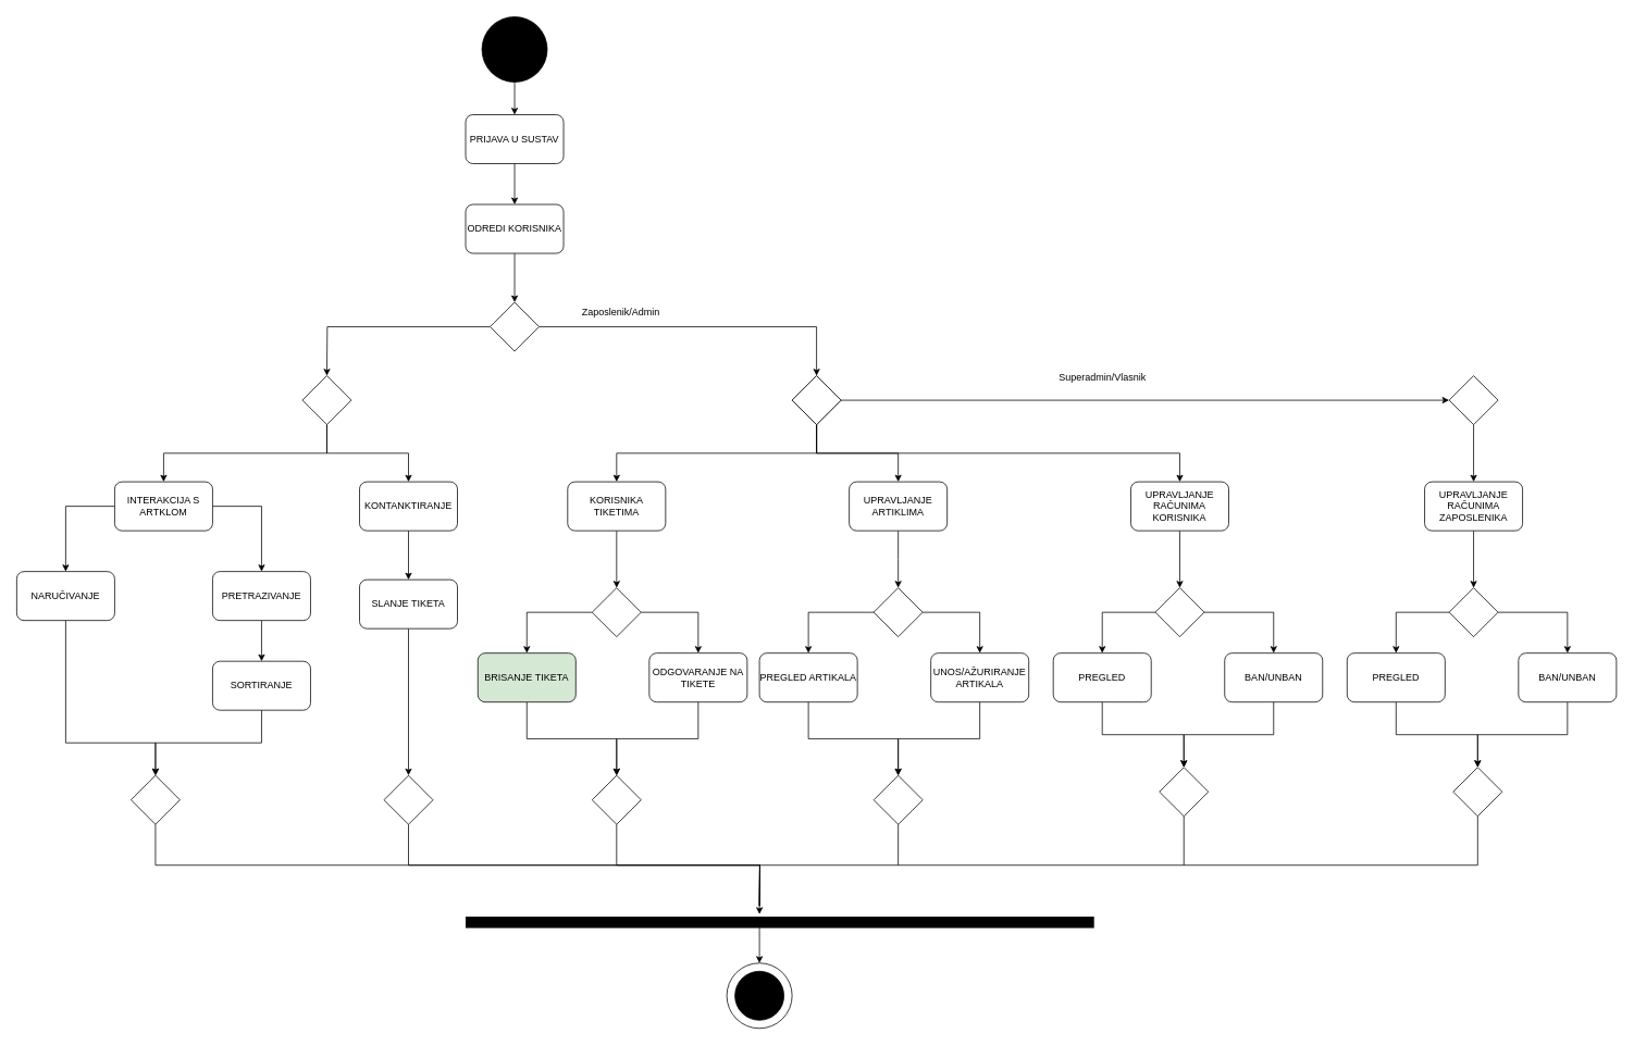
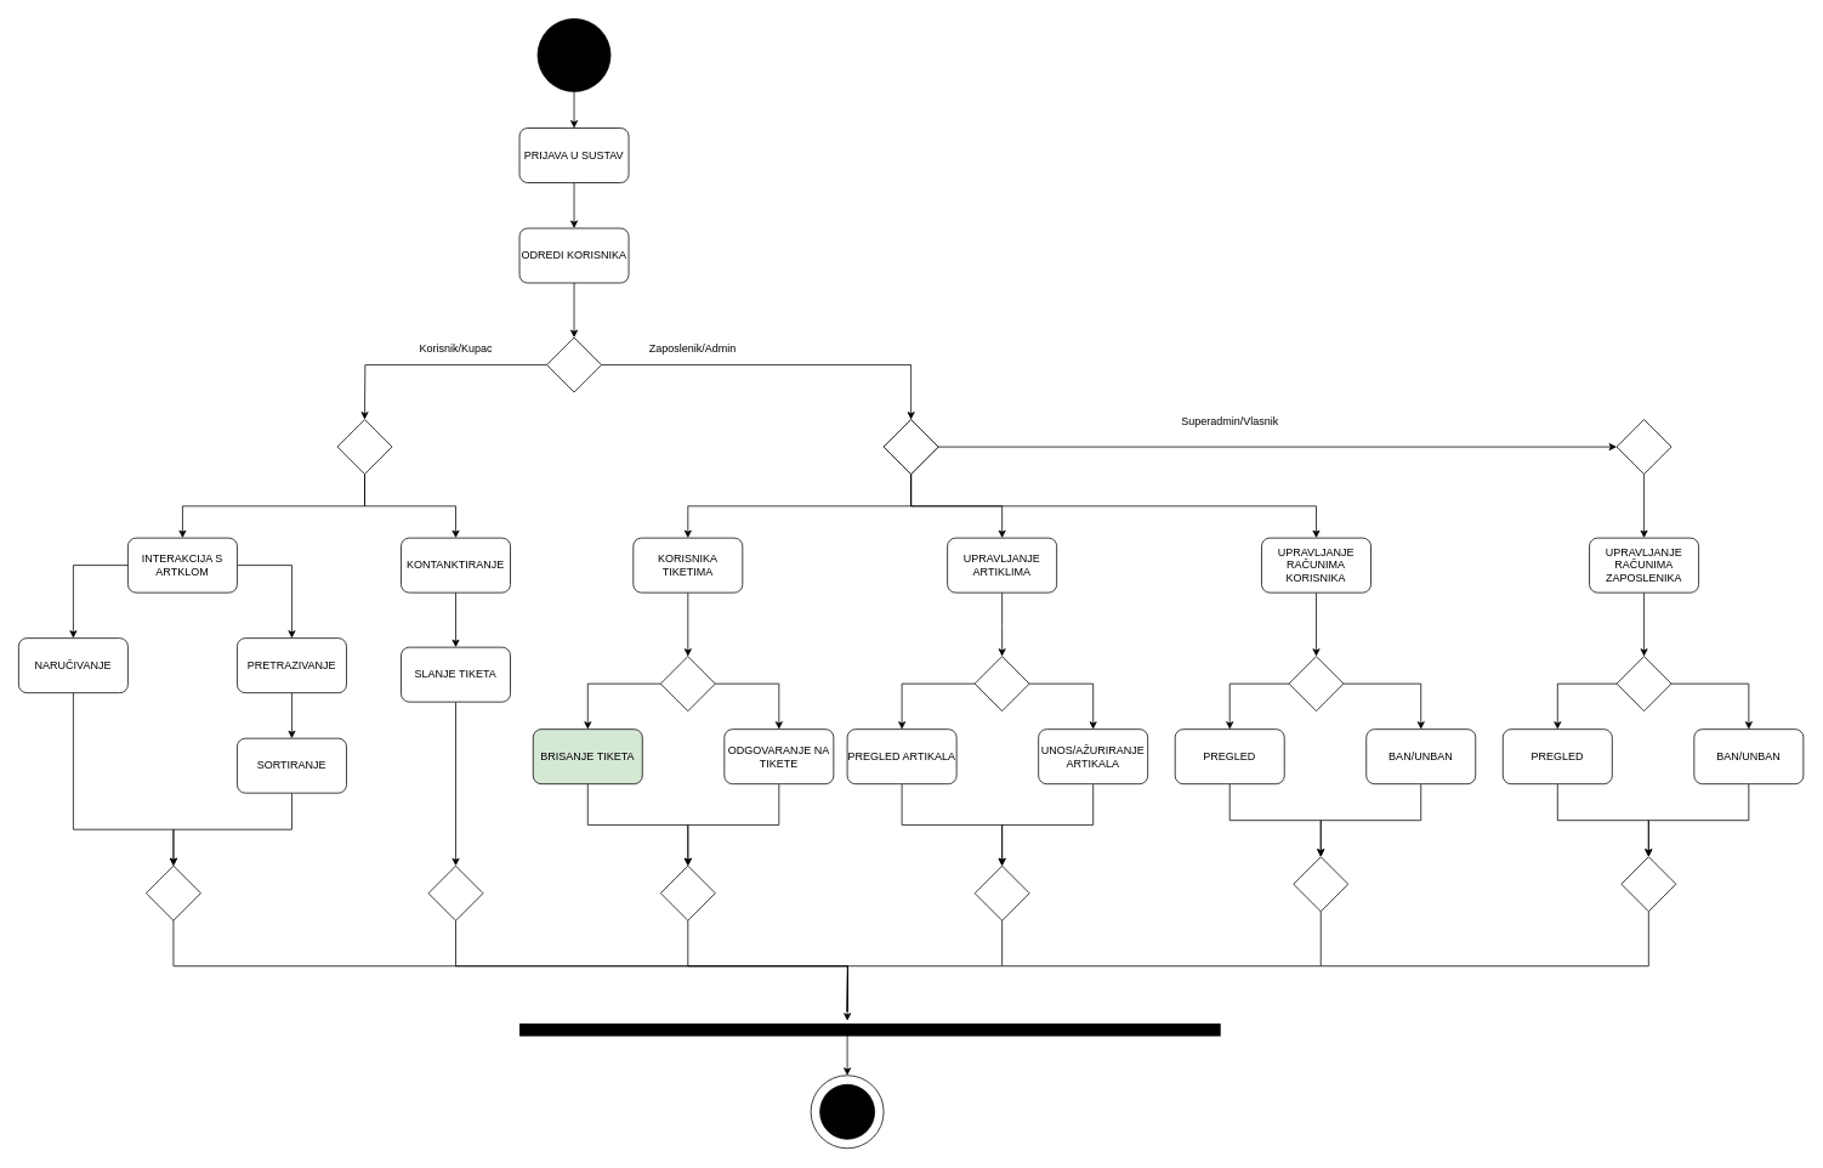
  <mxCell id="0" />
  <mxCell id="1" parent="0" />
  <mxCell id="2" style="edgeStyle=orthogonalEdgeStyle;rounded=0;orthogonalLoop=1;jettySize=auto;html=1;exitX=0.5;exitY=1;exitDx=0;exitDy=0;entryX=0.5;entryY=0;entryDx=0;entryDy=0;" parent="1" source="3" target="5" edge="1"><mxGeometry relative="1" as="geometry" /></mxCell>
  <mxCell id="3" value="" style="ellipse;whiteSpace=wrap;html=1;aspect=fixed;fillColor=#000000;" parent="1" vertex="1"><mxGeometry x="590" y="20" width="80" height="80" as="geometry" /></mxCell>
  <mxCell id="4" style="edgeStyle=orthogonalEdgeStyle;rounded=0;orthogonalLoop=1;jettySize=auto;html=1;exitX=0.5;exitY=1;exitDx=0;exitDy=0;entryX=0.5;entryY=0;entryDx=0;entryDy=0;" parent="1" source="5" target="13" edge="1"><mxGeometry relative="1" as="geometry" /></mxCell>
  <mxCell id="5" value="PRIJAVA U SUSTAV" style="rounded=1;whiteSpace=wrap;html=1;" parent="1" vertex="1"><mxGeometry x="570" y="140" width="120" height="60" as="geometry" /></mxCell>
  <mxCell id="6" style="edgeStyle=orthogonalEdgeStyle;rounded=0;orthogonalLoop=1;jettySize=auto;html=1;exitX=0.5;exitY=1;exitDx=0;exitDy=0;entryX=0.5;entryY=0;entryDx=0;entryDy=0;" parent="1" source="7" target="71" edge="1"><mxGeometry relative="1" as="geometry" /></mxCell>
  <mxCell id="7" value="UPRAVLJANJE RAČUNIMA KORISNIKA" style="rounded=1;whiteSpace=wrap;html=1;" parent="1" vertex="1"><mxGeometry x="1385" y="590" width="120" height="60" as="geometry" /></mxCell>
  <mxCell id="8" style="edgeStyle=orthogonalEdgeStyle;rounded=0;orthogonalLoop=1;jettySize=auto;html=1;exitX=0.5;exitY=1;exitDx=0;exitDy=0;entryX=0.5;entryY=0;entryDx=0;entryDy=0;" parent="1" source="9" target="32" edge="1"><mxGeometry relative="1" as="geometry" /></mxCell>
  <mxCell id="9" value="KORISNIKA TIKETIMA" style="rounded=1;whiteSpace=wrap;html=1;" parent="1" vertex="1"><mxGeometry x="695" y="590" width="120" height="60" as="geometry" /></mxCell>
  <mxCell id="10" style="edgeStyle=orthogonalEdgeStyle;rounded=0;orthogonalLoop=1;jettySize=auto;html=1;exitX=0.5;exitY=1;exitDx=0;exitDy=0;" parent="1" source="11" edge="1"><mxGeometry relative="1" as="geometry"><mxPoint x="1100" y="720" as="targetPoint" /></mxGeometry></mxCell>
  <mxCell id="11" value="UPRAVLJANJE ARTIKLIMA" style="rounded=1;whiteSpace=wrap;html=1;" parent="1" vertex="1"><mxGeometry x="1040" y="590" width="120" height="60" as="geometry" /></mxCell>
  <mxCell id="12" style="edgeStyle=orthogonalEdgeStyle;rounded=0;orthogonalLoop=1;jettySize=auto;html=1;exitX=0.5;exitY=1;exitDx=0;exitDy=0;entryX=0.5;entryY=0;entryDx=0;entryDy=0;" parent="1" source="13" target="16" edge="1"><mxGeometry relative="1" as="geometry" /></mxCell>
  <mxCell id="13" value="ODREDI KORISNIKA" style="rounded=1;whiteSpace=wrap;html=1;" parent="1" vertex="1"><mxGeometry x="570" y="250" width="120" height="60" as="geometry" /></mxCell>
  <mxCell id="14" style="edgeStyle=orthogonalEdgeStyle;rounded=0;orthogonalLoop=1;jettySize=auto;html=1;exitX=0;exitY=0.5;exitDx=0;exitDy=0;" parent="1" source="16" edge="1"><mxGeometry relative="1" as="geometry"><mxPoint x="400" y="460" as="targetPoint" /></mxGeometry></mxCell>
  <mxCell id="15" style="edgeStyle=orthogonalEdgeStyle;rounded=0;orthogonalLoop=1;jettySize=auto;html=1;exitX=1;exitY=0.5;exitDx=0;exitDy=0;entryX=0.5;entryY=0;entryDx=0;entryDy=0;" parent="1" source="16" target="29" edge="1"><mxGeometry relative="1" as="geometry" /></mxCell>
  <mxCell id="16" value="" style="rhombus;whiteSpace=wrap;html=1;" parent="1" vertex="1"><mxGeometry x="600" y="370" width="60" height="60" as="geometry" /></mxCell>
+ <mxCell id="17" value="Korisnik/Kupac" style="text;html=1;align=center;verticalAlign=middle;resizable=0;points=[];autosize=1;strokeColor=none;fillColor=none;" parent="1" vertex="1"><mxGeometry x="450" y="368" width="100" height="30" as="geometry" /></mxCell>
  <mxCell id="18" value="Zaposlenik/Admin" style="text;html=1;align=center;verticalAlign=middle;resizable=0;points=[];autosize=1;strokeColor=none;fillColor=none;" parent="1" vertex="1"><mxGeometry x="700" y="368" width="120" height="30" as="geometry" /></mxCell>
  <mxCell id="19" style="edgeStyle=orthogonalEdgeStyle;rounded=0;orthogonalLoop=1;jettySize=auto;html=1;exitX=0;exitY=0.5;exitDx=0;exitDy=0;entryX=0.5;entryY=0;entryDx=0;entryDy=0;" parent="1" source="21" target="23" edge="1"><mxGeometry relative="1" as="geometry" /></mxCell>
  <mxCell id="20" style="edgeStyle=orthogonalEdgeStyle;rounded=0;orthogonalLoop=1;jettySize=auto;html=1;exitX=1;exitY=0.5;exitDx=0;exitDy=0;entryX=0.5;entryY=0;entryDx=0;entryDy=0;" parent="1" source="21" target="28" edge="1"><mxGeometry relative="1" as="geometry" /></mxCell>
  <mxCell id="21" value="" style="rhombus;whiteSpace=wrap;html=1;" parent="1" vertex="1"><mxGeometry x="1070" y="720" width="60" height="60" as="geometry" /></mxCell>
  <mxCell id="22" style="edgeStyle=orthogonalEdgeStyle;rounded=0;orthogonalLoop=1;jettySize=auto;html=1;exitX=0.5;exitY=1;exitDx=0;exitDy=0;" parent="1" source="23" target="59" edge="1"><mxGeometry relative="1" as="geometry" /></mxCell>
  <mxCell id="23" value="PREGLED ARTIKALA" style="rounded=1;whiteSpace=wrap;html=1;" parent="1" vertex="1"><mxGeometry x="930" y="800" width="120" height="60" as="geometry" /></mxCell>
  <mxCell id="24" style="edgeStyle=orthogonalEdgeStyle;rounded=0;orthogonalLoop=1;jettySize=auto;html=1;exitX=0;exitY=0.5;exitDx=0;exitDy=0;" parent="1" source="26" target="44" edge="1"><mxGeometry relative="1" as="geometry" /></mxCell>
  <mxCell id="25" style="edgeStyle=orthogonalEdgeStyle;rounded=0;orthogonalLoop=1;jettySize=auto;html=1;exitX=1;exitY=0.5;exitDx=0;exitDy=0;entryX=0.5;entryY=0;entryDx=0;entryDy=0;" parent="1" source="26" target="40" edge="1"><mxGeometry relative="1" as="geometry" /></mxCell>
  <mxCell id="26" value="INTERAKCIJA S ARTKLOM" style="rounded=1;whiteSpace=wrap;html=1;" parent="1" vertex="1"><mxGeometry x="140" y="590" width="120" height="60" as="geometry" /></mxCell>
  <mxCell id="27" style="edgeStyle=orthogonalEdgeStyle;rounded=0;orthogonalLoop=1;jettySize=auto;html=1;exitX=0.5;exitY=1;exitDx=0;exitDy=0;" parent="1" source="28" target="59" edge="1"><mxGeometry relative="1" as="geometry" /></mxCell>
  <mxCell id="28" value="UNOS/AŽURIRANJE ARTIKALA" style="rounded=1;whiteSpace=wrap;html=1;" parent="1" vertex="1"><mxGeometry x="1140" y="800" width="120" height="60" as="geometry" /></mxCell>
  <mxCell id="29" value="" style="rhombus;whiteSpace=wrap;html=1;" parent="1" vertex="1"><mxGeometry x="970" y="460" width="60" height="60" as="geometry" /></mxCell>
  <mxCell id="30" style="edgeStyle=orthogonalEdgeStyle;rounded=0;orthogonalLoop=1;jettySize=auto;html=1;exitX=0;exitY=0.5;exitDx=0;exitDy=0;entryX=0.5;entryY=0;entryDx=0;entryDy=0;" parent="1" source="32" target="34" edge="1"><mxGeometry relative="1" as="geometry" /></mxCell>
  <mxCell id="31" style="edgeStyle=orthogonalEdgeStyle;rounded=0;orthogonalLoop=1;jettySize=auto;html=1;exitX=1;exitY=0.5;exitDx=0;exitDy=0;entryX=0.5;entryY=0;entryDx=0;entryDy=0;" parent="1" source="32" target="36" edge="1"><mxGeometry relative="1" as="geometry" /></mxCell>
  <mxCell id="32" value="" style="rhombus;whiteSpace=wrap;html=1;" parent="1" vertex="1"><mxGeometry x="725" y="720" width="60" height="60" as="geometry" /></mxCell>
  <mxCell id="33" style="edgeStyle=orthogonalEdgeStyle;rounded=0;orthogonalLoop=1;jettySize=auto;html=1;exitX=0.5;exitY=1;exitDx=0;exitDy=0;" parent="1" source="34" target="58" edge="1"><mxGeometry relative="1" as="geometry" /></mxCell>
  <mxCell id="34" value="BRISANJE TIKETA" style="rounded=1;whiteSpace=wrap;html=1;fillColor=#d5e8d4;" parent="1" vertex="1"><mxGeometry x="585" y="800" width="120" height="60" as="geometry" /></mxCell>
  <mxCell id="35" style="edgeStyle=orthogonalEdgeStyle;rounded=0;orthogonalLoop=1;jettySize=auto;html=1;exitX=0.5;exitY=1;exitDx=0;exitDy=0;" parent="1" source="36" target="58" edge="1"><mxGeometry relative="1" as="geometry" /></mxCell>
  <mxCell id="36" value="ODGOVARANJE NA TIKETE" style="rounded=1;whiteSpace=wrap;html=1;" parent="1" vertex="1"><mxGeometry x="795" y="800" width="120" height="60" as="geometry" /></mxCell>
  <mxCell id="37" style="edgeStyle=orthogonalEdgeStyle;rounded=0;orthogonalLoop=1;jettySize=auto;html=1;exitX=0.5;exitY=1;exitDx=0;exitDy=0;entryX=0.5;entryY=0;entryDx=0;entryDy=0;" parent="1" source="38" target="72" edge="1"><mxGeometry relative="1" as="geometry" /></mxCell>
  <mxCell id="38" value="PREGLED" style="rounded=1;whiteSpace=wrap;html=1;" parent="1" vertex="1"><mxGeometry x="1290" y="800" width="120" height="60" as="geometry" /></mxCell>
  <mxCell id="39" style="edgeStyle=orthogonalEdgeStyle;rounded=0;orthogonalLoop=1;jettySize=auto;html=1;exitX=0.5;exitY=1;exitDx=0;exitDy=0;entryX=0.5;entryY=0;entryDx=0;entryDy=0;" parent="1" source="40" target="46" edge="1"><mxGeometry relative="1" as="geometry" /></mxCell>
  <mxCell id="40" value="PRETRAZIVANJE" style="rounded=1;whiteSpace=wrap;html=1;" parent="1" vertex="1"><mxGeometry x="260" y="700" width="120" height="60" as="geometry" /></mxCell>
  <mxCell id="41" style="edgeStyle=orthogonalEdgeStyle;rounded=0;orthogonalLoop=1;jettySize=auto;html=1;exitX=0.5;exitY=1;exitDx=0;exitDy=0;entryX=0.5;entryY=0;entryDx=0;entryDy=0;" parent="1" source="42" target="48" edge="1"><mxGeometry relative="1" as="geometry" /></mxCell>
  <mxCell id="42" value="KONTANKTIRANJE" style="rounded=1;whiteSpace=wrap;html=1;" parent="1" vertex="1"><mxGeometry x="440" y="590" width="120" height="60" as="geometry" /></mxCell>
  <mxCell id="43" style="edgeStyle=orthogonalEdgeStyle;rounded=0;orthogonalLoop=1;jettySize=auto;html=1;exitX=0.5;exitY=1;exitDx=0;exitDy=0;entryX=0.5;entryY=0;entryDx=0;entryDy=0;" parent="1" source="44" target="63" edge="1"><mxGeometry relative="1" as="geometry"><Array as="points"><mxPoint x="80" y="910" /><mxPoint x="190" y="910" /></Array></mxGeometry></mxCell>
  <mxCell id="44" value="NARUČIVANJE" style="rounded=1;whiteSpace=wrap;html=1;" parent="1" vertex="1"><mxGeometry x="20" y="700" width="120" height="60" as="geometry" /></mxCell>
  <mxCell id="45" style="edgeStyle=orthogonalEdgeStyle;rounded=0;orthogonalLoop=1;jettySize=auto;html=1;exitX=0.5;exitY=1;exitDx=0;exitDy=0;entryX=0.5;entryY=0;entryDx=0;entryDy=0;" parent="1" source="46" target="63" edge="1"><mxGeometry relative="1" as="geometry" /></mxCell>
  <mxCell id="46" value="SORTIRANJE" style="rounded=1;whiteSpace=wrap;html=1;" parent="1" vertex="1"><mxGeometry x="260" y="810" width="120" height="60" as="geometry" /></mxCell>
  <mxCell id="47" style="edgeStyle=orthogonalEdgeStyle;rounded=0;orthogonalLoop=1;jettySize=auto;html=1;exitX=0.5;exitY=1;exitDx=0;exitDy=0;entryX=0.5;entryY=0;entryDx=0;entryDy=0;" parent="1" source="48" target="61" edge="1"><mxGeometry relative="1" as="geometry" /></mxCell>
  <mxCell id="48" value="SLANJE TIKETA" style="rounded=1;whiteSpace=wrap;html=1;" parent="1" vertex="1"><mxGeometry x="440" y="710" width="120" height="60" as="geometry" /></mxCell>
  <mxCell id="49" style="edgeStyle=orthogonalEdgeStyle;rounded=0;orthogonalLoop=1;jettySize=auto;html=1;exitX=0.5;exitY=1;exitDx=0;exitDy=0;entryX=0.5;entryY=0;entryDx=0;entryDy=0;" parent="1" source="53" target="9" edge="1"><mxGeometry relative="1" as="geometry" /></mxCell>
  <mxCell id="50" style="edgeStyle=orthogonalEdgeStyle;rounded=0;orthogonalLoop=1;jettySize=auto;html=1;exitX=0.5;exitY=1;exitDx=0;exitDy=0;entryX=0.5;entryY=0;entryDx=0;entryDy=0;" parent="1" source="53" target="11" edge="1"><mxGeometry relative="1" as="geometry" /></mxCell>
  <mxCell id="51" style="edgeStyle=orthogonalEdgeStyle;rounded=0;orthogonalLoop=1;jettySize=auto;html=1;exitX=0.5;exitY=1;exitDx=0;exitDy=0;" parent="1" source="53" target="7" edge="1"><mxGeometry relative="1" as="geometry" /></mxCell>
  <mxCell id="52" style="edgeStyle=orthogonalEdgeStyle;rounded=0;orthogonalLoop=1;jettySize=auto;html=1;exitX=1;exitY=0.5;exitDx=0;exitDy=0;entryX=0;entryY=0.5;entryDx=0;entryDy=0;" parent="1" source="53" target="66" edge="1"><mxGeometry relative="1" as="geometry"><mxPoint x="1660" y="490" as="targetPoint" /></mxGeometry></mxCell>
  <mxCell id="53" value="" style="rhombus;whiteSpace=wrap;html=1;" parent="1" vertex="1"><mxGeometry x="970" y="460" width="60" height="60" as="geometry" /></mxCell>
  <mxCell id="54" style="edgeStyle=orthogonalEdgeStyle;rounded=0;orthogonalLoop=1;jettySize=auto;html=1;exitX=0.5;exitY=1;exitDx=0;exitDy=0;" parent="1" source="56" target="42" edge="1"><mxGeometry relative="1" as="geometry" /></mxCell>
  <mxCell id="55" style="edgeStyle=orthogonalEdgeStyle;rounded=0;orthogonalLoop=1;jettySize=auto;html=1;exitX=0.5;exitY=1;exitDx=0;exitDy=0;entryX=0.5;entryY=0;entryDx=0;entryDy=0;" parent="1" source="56" target="26" edge="1"><mxGeometry relative="1" as="geometry" /></mxCell>
  <mxCell id="56" value="" style="rhombus;whiteSpace=wrap;html=1;" parent="1" vertex="1"><mxGeometry x="370" y="460" width="60" height="60" as="geometry" /></mxCell>
  <mxCell id="57" style="edgeStyle=orthogonalEdgeStyle;rounded=0;orthogonalLoop=1;jettySize=auto;html=1;exitX=0.5;exitY=1;exitDx=0;exitDy=0;endArrow=none;endFill=0;" parent="1" source="58" edge="1"><mxGeometry relative="1" as="geometry"><mxPoint x="930" y="1110" as="targetPoint" /></mxGeometry></mxCell>
  <mxCell id="58" value="" style="rhombus;whiteSpace=wrap;html=1;" parent="1" vertex="1"><mxGeometry x="725" y="950" width="60" height="60" as="geometry" /></mxCell>
  <mxCell id="59" value="" style="rhombus;whiteSpace=wrap;html=1;" parent="1" vertex="1"><mxGeometry x="1070" y="950" width="60" height="60" as="geometry" /></mxCell>
  <mxCell id="60" style="edgeStyle=orthogonalEdgeStyle;rounded=0;orthogonalLoop=1;jettySize=auto;html=1;exitX=0.5;exitY=1;exitDx=0;exitDy=0;endArrow=none;endFill=0;" parent="1" source="61" edge="1"><mxGeometry relative="1" as="geometry"><mxPoint x="930" y="1110" as="targetPoint" /></mxGeometry></mxCell>
  <mxCell id="61" value="" style="rhombus;whiteSpace=wrap;html=1;" parent="1" vertex="1"><mxGeometry x="470" y="950" width="60" height="60" as="geometry" /></mxCell>
  <mxCell id="62" style="edgeStyle=orthogonalEdgeStyle;rounded=0;orthogonalLoop=1;jettySize=auto;html=1;exitX=0.5;exitY=1;exitDx=0;exitDy=0;endArrow=none;endFill=0;" parent="1" source="63" edge="1"><mxGeometry relative="1" as="geometry"><mxPoint x="930" y="1110" as="targetPoint" /></mxGeometry></mxCell>
  <mxCell id="63" value="" style="rhombus;whiteSpace=wrap;html=1;" parent="1" vertex="1"><mxGeometry x="160" y="950" width="60" height="60" as="geometry" /></mxCell>
  <mxCell id="64" value="Superadmin/Vlasnik" style="text;html=1;align=center;verticalAlign=middle;resizable=0;points=[];autosize=1;strokeColor=none;fillColor=none;" parent="1" vertex="1"><mxGeometry x="1285" y="448" width="130" height="30" as="geometry" /></mxCell>
  <mxCell id="65" style="edgeStyle=orthogonalEdgeStyle;rounded=0;orthogonalLoop=1;jettySize=auto;html=1;exitX=0.5;exitY=1;exitDx=0;exitDy=0;entryX=0.5;entryY=0;entryDx=0;entryDy=0;" parent="1" source="66" target="74" edge="1"><mxGeometry relative="1" as="geometry" /></mxCell>
  <mxCell id="66" value="" style="rhombus;whiteSpace=wrap;html=1;" parent="1" vertex="1"><mxGeometry x="1775" y="460" width="60" height="60" as="geometry" /></mxCell>
  <mxCell id="67" style="edgeStyle=orthogonalEdgeStyle;rounded=0;orthogonalLoop=1;jettySize=auto;html=1;exitX=0.5;exitY=1;exitDx=0;exitDy=0;entryX=0.5;entryY=0;entryDx=0;entryDy=0;" parent="1" source="68" target="72" edge="1"><mxGeometry relative="1" as="geometry" /></mxCell>
  <mxCell id="68" value="BAN/UNBAN" style="rounded=1;whiteSpace=wrap;html=1;" parent="1" vertex="1"><mxGeometry x="1500" y="800" width="120" height="60" as="geometry" /></mxCell>
  <mxCell id="69" style="edgeStyle=orthogonalEdgeStyle;rounded=0;orthogonalLoop=1;jettySize=auto;html=1;exitX=1;exitY=0.5;exitDx=0;exitDy=0;" parent="1" source="71" target="68" edge="1"><mxGeometry relative="1" as="geometry" /></mxCell>
  <mxCell id="70" style="edgeStyle=orthogonalEdgeStyle;rounded=0;orthogonalLoop=1;jettySize=auto;html=1;exitX=0;exitY=0.5;exitDx=0;exitDy=0;entryX=0.5;entryY=0;entryDx=0;entryDy=0;" parent="1" source="71" target="38" edge="1"><mxGeometry relative="1" as="geometry" /></mxCell>
  <mxCell id="71" value="" style="rhombus;whiteSpace=wrap;html=1;" parent="1" vertex="1"><mxGeometry x="1415" y="720" width="60" height="60" as="geometry" /></mxCell>
  <mxCell id="72" value="" style="rhombus;whiteSpace=wrap;html=1;" parent="1" vertex="1"><mxGeometry x="1420" y="940" width="60" height="60" as="geometry" /></mxCell>
  <mxCell id="73" style="edgeStyle=orthogonalEdgeStyle;rounded=0;orthogonalLoop=1;jettySize=auto;html=1;exitX=0.5;exitY=1;exitDx=0;exitDy=0;entryX=0.5;entryY=0;entryDx=0;entryDy=0;" parent="1" source="74" target="81" edge="1"><mxGeometry relative="1" as="geometry" /></mxCell>
  <mxCell id="74" value="UPRAVLJANJE RAČUNIMA ZAPOSLENIKA" style="rounded=1;whiteSpace=wrap;html=1;" parent="1" vertex="1"><mxGeometry x="1745" y="590" width="120" height="60" as="geometry" /></mxCell>
  <mxCell id="75" style="edgeStyle=orthogonalEdgeStyle;rounded=0;orthogonalLoop=1;jettySize=auto;html=1;exitX=0.5;exitY=1;exitDx=0;exitDy=0;entryX=0.5;entryY=0;entryDx=0;entryDy=0;" parent="1" source="79" target="83" edge="1"><mxGeometry relative="1" as="geometry" /></mxCell>
  <mxCell id="76" style="edgeStyle=orthogonalEdgeStyle;rounded=0;orthogonalLoop=1;jettySize=auto;html=1;exitX=0.5;exitY=1;exitDx=0;exitDy=0;entryX=0.5;entryY=0;entryDx=0;entryDy=0;" parent="1" source="80" target="83" edge="1"><mxGeometry relative="1" as="geometry" /></mxCell>
  <mxCell id="77" style="edgeStyle=orthogonalEdgeStyle;rounded=0;orthogonalLoop=1;jettySize=auto;html=1;exitX=1;exitY=0.5;exitDx=0;exitDy=0;" parent="1" source="81" target="80" edge="1"><mxGeometry relative="1" as="geometry" /></mxCell>
  <mxCell id="78" style="edgeStyle=orthogonalEdgeStyle;rounded=0;orthogonalLoop=1;jettySize=auto;html=1;exitX=0;exitY=0.5;exitDx=0;exitDy=0;entryX=0.5;entryY=0;entryDx=0;entryDy=0;" parent="1" source="81" target="79" edge="1"><mxGeometry relative="1" as="geometry" /></mxCell>
  <mxCell id="79" value="PREGLED" style="rounded=1;whiteSpace=wrap;html=1;" parent="1" vertex="1"><mxGeometry x="1650" y="800" width="120" height="60" as="geometry" /></mxCell>
  <mxCell id="80" value="BAN/UNBAN" style="rounded=1;whiteSpace=wrap;html=1;" parent="1" vertex="1"><mxGeometry x="1860" y="800" width="120" height="60" as="geometry" /></mxCell>
  <mxCell id="81" value="" style="rhombus;whiteSpace=wrap;html=1;" parent="1" vertex="1"><mxGeometry x="1775" y="720" width="60" height="60" as="geometry" /></mxCell>
  <mxCell id="82" style="edgeStyle=orthogonalEdgeStyle;rounded=0;orthogonalLoop=1;jettySize=auto;html=1;exitX=0.5;exitY=1;exitDx=0;exitDy=0;" parent="1" source="83" edge="1"><mxGeometry relative="1" as="geometry"><mxPoint x="930" y="1120" as="targetPoint" /></mxGeometry></mxCell>
  <mxCell id="83" value="" style="rhombus;whiteSpace=wrap;html=1;" parent="1" vertex="1"><mxGeometry x="1780" y="940" width="60" height="60" as="geometry" /></mxCell>
  <mxCell id="84" value="" style="endArrow=none;html=1;rounded=0;strokeWidth=14;" parent="1" edge="1"><mxGeometry width="50" height="50" relative="1" as="geometry"><mxPoint x="570" y="1130" as="sourcePoint" /><mxPoint x="1340" y="1130" as="targetPoint" /></mxGeometry></mxCell>
  <mxCell id="85" value="" style="endArrow=none;html=1;rounded=0;exitX=0.5;exitY=1;exitDx=0;exitDy=0;" parent="1" source="59" edge="1"><mxGeometry width="50" height="50" relative="1" as="geometry"><mxPoint x="960" y="1160" as="sourcePoint" /><mxPoint x="1100" y="1060" as="targetPoint" /></mxGeometry></mxCell>
  <mxCell id="86" value="" style="endArrow=none;html=1;rounded=0;exitX=0.5;exitY=1;exitDx=0;exitDy=0;" parent="1" source="72" edge="1"><mxGeometry width="50" height="50" relative="1" as="geometry"><mxPoint x="1110" y="1020" as="sourcePoint" /><mxPoint x="1450" y="1060" as="targetPoint" /></mxGeometry></mxCell>
  <mxCell id="87" value="" style="ellipse;whiteSpace=wrap;html=1;aspect=fixed;" parent="1" vertex="1"><mxGeometry x="890" y="1180" width="80" height="80" as="geometry" /></mxCell>
  <mxCell id="88" value="" style="ellipse;whiteSpace=wrap;html=1;aspect=fixed;fillColor=#000000;" parent="1" vertex="1"><mxGeometry x="900" y="1190" width="60" height="60" as="geometry" /></mxCell>
  <mxCell id="89" value="" style="endArrow=classic;html=1;rounded=0;entryX=0.5;entryY=0;entryDx=0;entryDy=0;" parent="1" target="87" edge="1"><mxGeometry width="50" height="50" relative="1" as="geometry"><mxPoint x="930" y="1130" as="sourcePoint" /><mxPoint x="840" y="1360" as="targetPoint" /></mxGeometry></mxCell>
